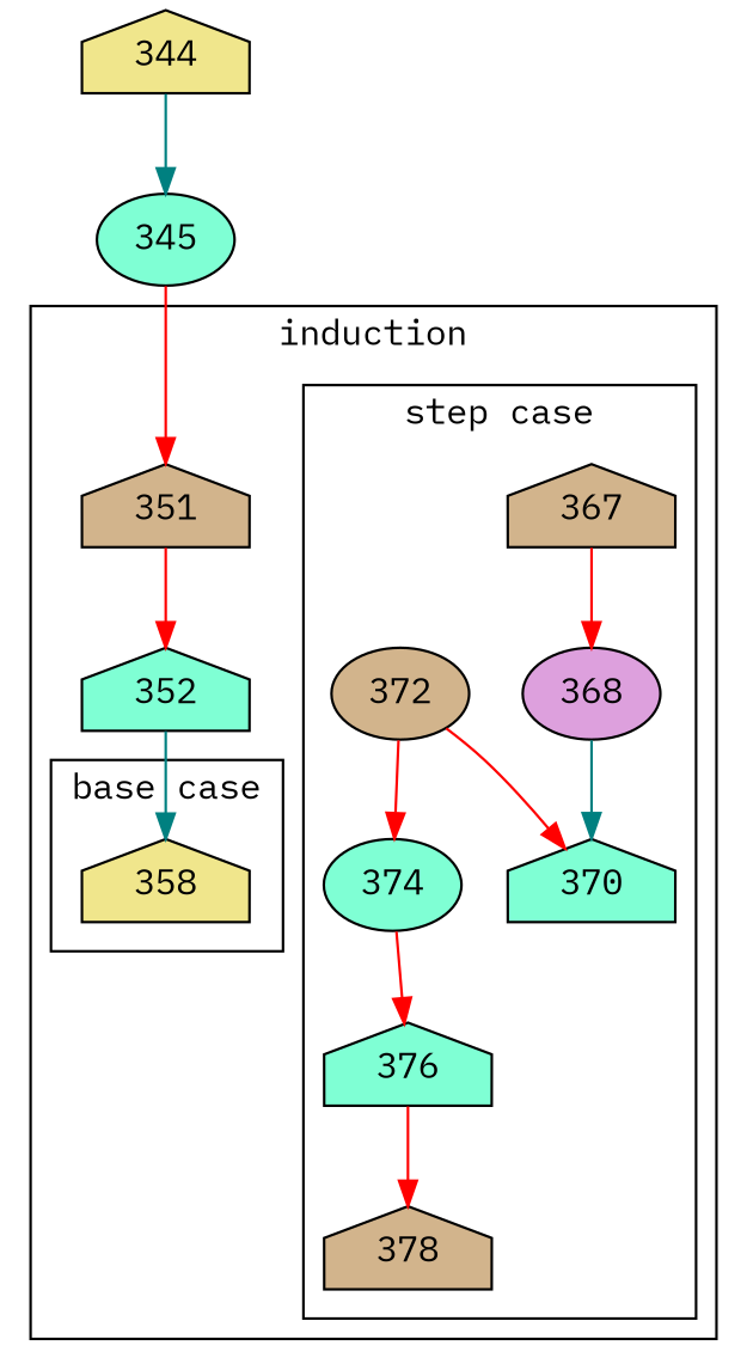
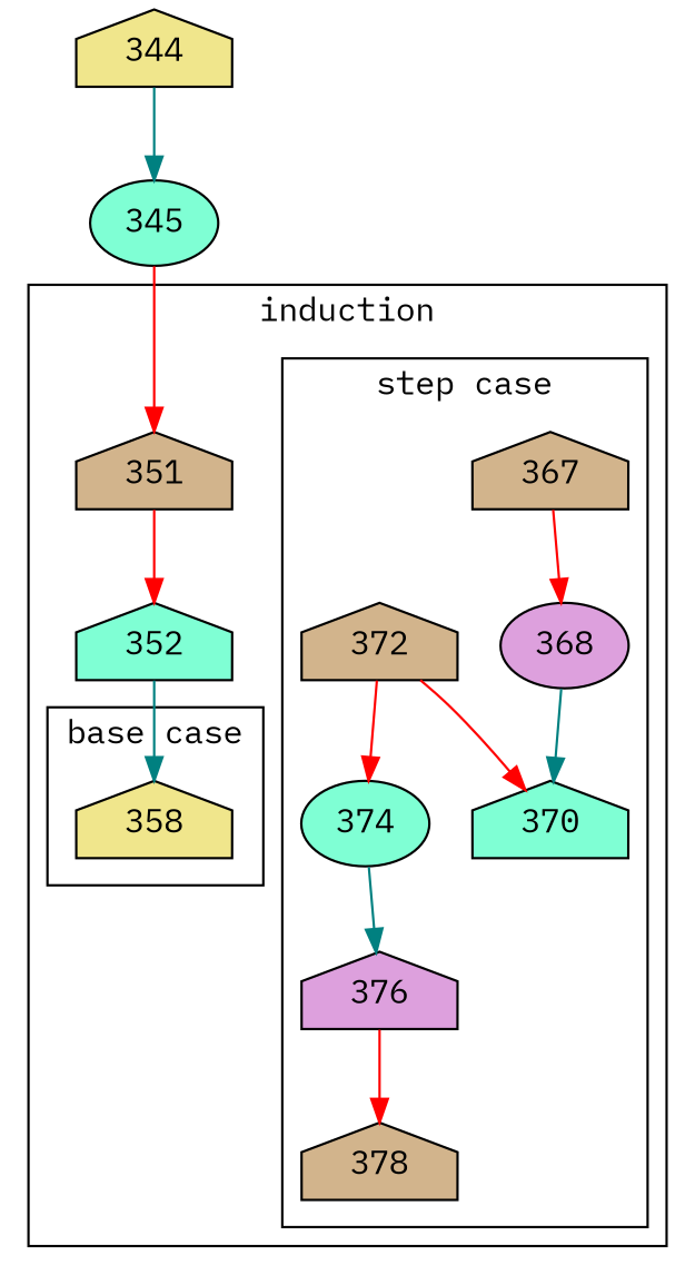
  digraph {
    fontname="IBM Plex Mono"
    node [fillcolor=tan fontname="IBM Plex Mono" shape=house style=filled]
    edge [color=red fontname="IBM Plex Mono"]
    358 [fillcolor=khaki]
    367
    368 [fillcolor=plum shape=ellipse]
    370 [fillcolor=aquamarine]
-   372 [shape=ellipse]
+   372
    374 [fillcolor=aquamarine shape=ellipse]
-   376 [fillcolor=aquamarine]
+   376 [fillcolor=plum]
    378
    351
    352 [fillcolor=aquamarine]
    344 [fillcolor=khaki]
    345 [fillcolor=aquamarine shape=ellipse]
    subgraph cluster_1 {
      label=induction
      351
      352
      subgraph cluster_2 {
        label="base case"
        358
      }
      subgraph cluster_3 {
        label="step case"
        367
        368
        370
        372
        374
        376
        378
      }
    }
    367 -> 368
    368 -> 370 [color=teal]
    372 -> 370
    372 -> 374
-   374 -> 376
+   374 -> 376 [color=teal]
    376 -> 378
    351 -> 352
    352 -> 358 [color=teal]
    344 -> 345 [color=teal]
    345 -> 351
  }
